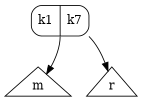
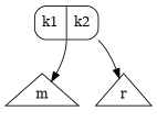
  digraph {
    node [ordering=out shape=triangle]
-   n1 [label="<f1> k1|<f2> k7" shape=Mrecord]
+   n1 [label="<f1> k1|<f2> k2" shape=Mrecord]
    m
    r
    n1 -> m [tailport=s]
    n1 -> r [tailport=se]
  }
